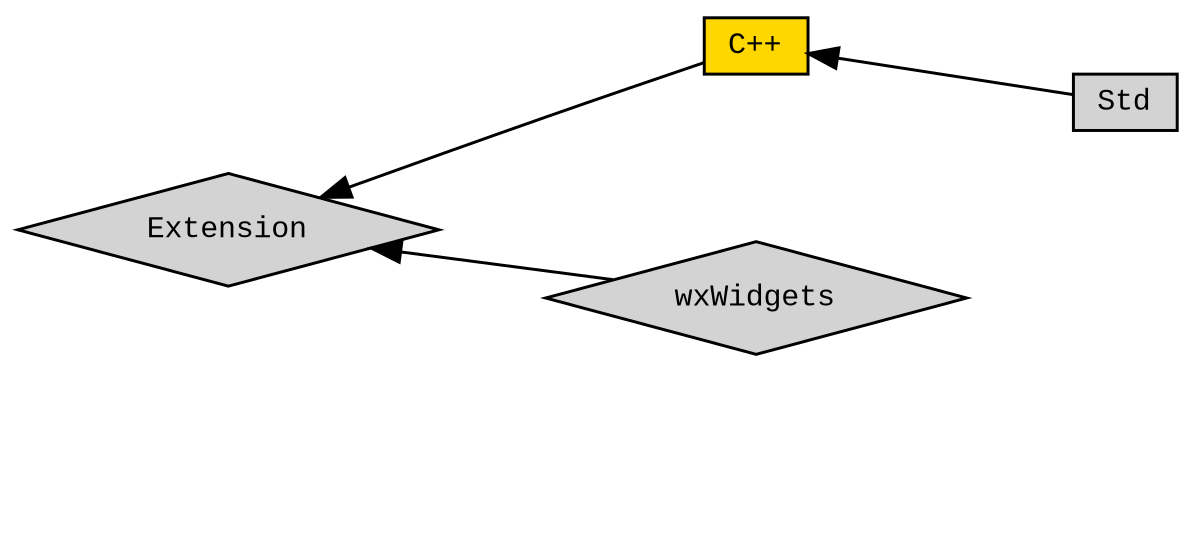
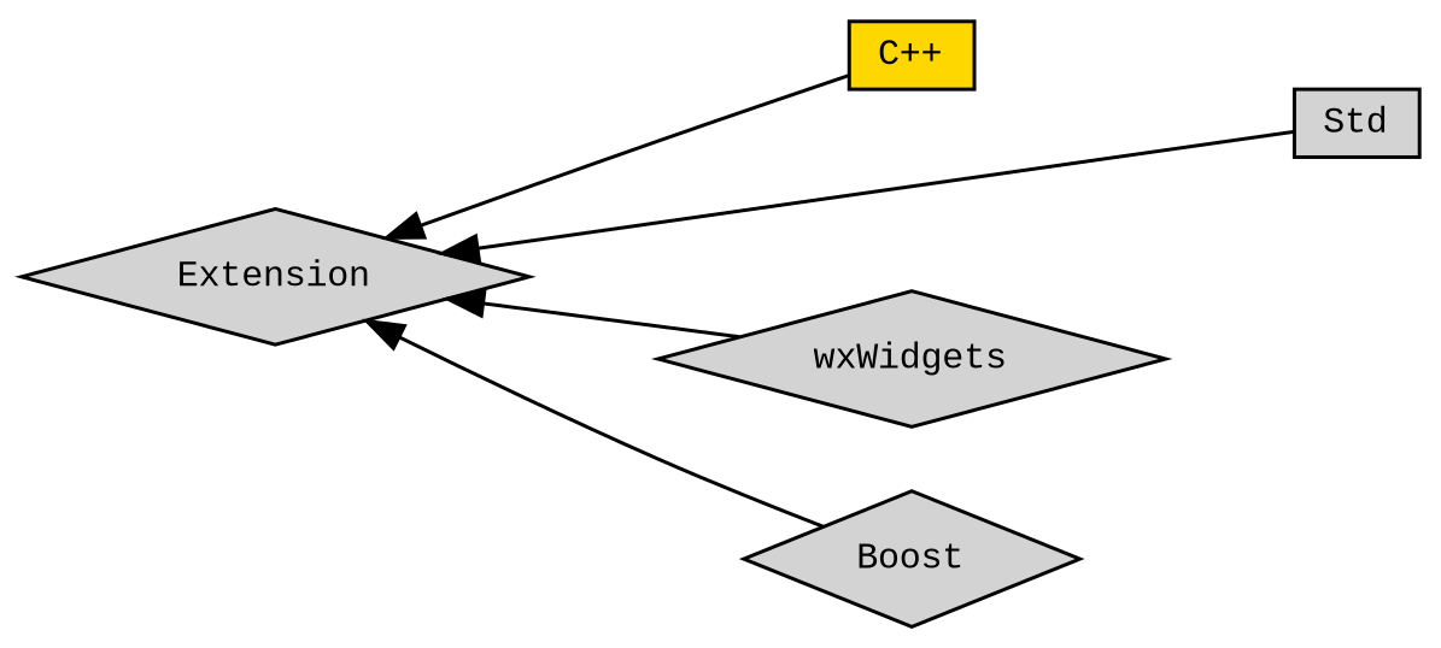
  digraph {
    fontname="Liberation Mono"
    rankdir=LR
    node [color=black fillcolor=lightgrey fontname="Liberation Mono" fontsize=10 shape=diamond style=filled]
    edge [dir=back fontname="Liberation Mono" fontsize=10 labelfontname=Verdana labelfontsize=10 shape=plaintext style=solid]
    n1 [fillcolor=gold height=0.2 label="C++" shape=box width=0.4]
    n2 [height=0.2 label=Std shape=box width=0.4]
    n3 [fontcolor=black height=0.2 label=Extension width=0.4]
    n4 [height=0.2 label=wxWidgets width=0.4]
+   n5 [height=0.2 label=Boost width=0.4]
    n3 -> n1
-   n1 -> n2
+   n3 -> n2
    n3 -> n4
+   n3 -> n5
  }
